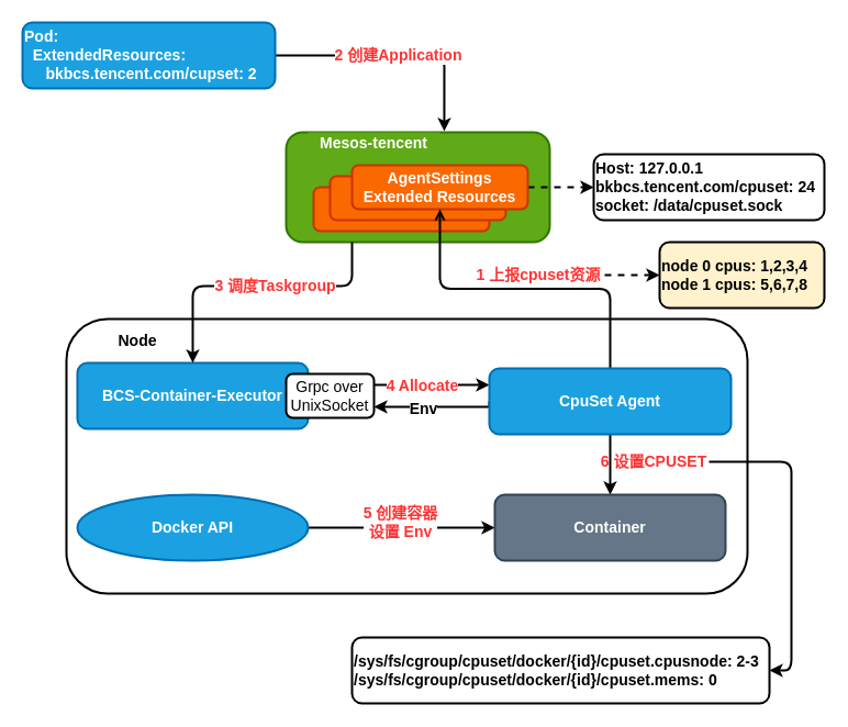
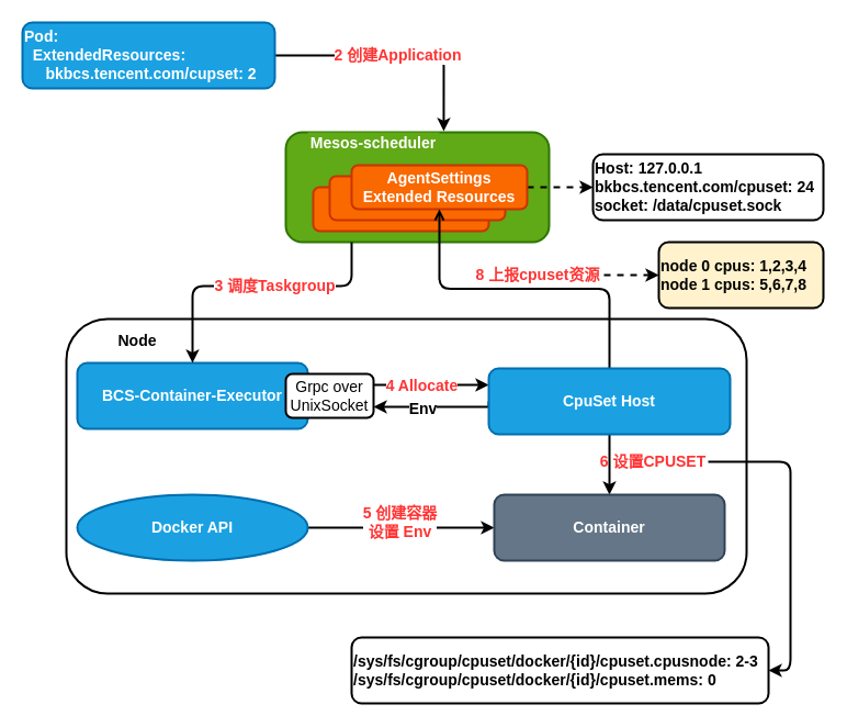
  <mxCell id="0" />
  <mxCell id="1" parent="0" />
  <mxCell id="2" value="2 创建Application" style="edgeStyle=orthogonalEdgeStyle;rounded=1;orthogonalLoop=1;jettySize=auto;html=1;exitX=1;exitY=0.5;exitDx=0;exitDy=0;entryX=1.033;entryY=-0.05;entryDx=0;entryDy=0;entryPerimeter=0;strokeWidth=2;fontSize=14;fontColor=#FF3333;fontStyle=1" edge="1" parent="1" source="3" target="5"><mxGeometry relative="1" as="geometry" /></mxCell>
  <mxCell id="3" value="Pod:&amp;nbsp;&lt;br style=&quot;font-size: 14px&quot;&gt;&amp;nbsp; ExtendedResources:&lt;br style=&quot;font-size: 14px&quot;&gt;&amp;nbsp; &amp;nbsp; &amp;nbsp;bkbcs.tencent.com/cupset: 2&amp;nbsp;&amp;nbsp;" style="rounded=1;whiteSpace=wrap;html=1;align=left;fontSize=14;fontStyle=1;strokeWidth=2;fillColor=#1ba1e2;strokeColor=#006EAF;fontColor=#ffffff;" vertex="1" parent="1"><mxGeometry x="20" y="20" width="230" height="60" as="geometry" /></mxCell>
  <mxCell id="4" value="" style="rounded=1;whiteSpace=wrap;html=1;strokeWidth=2;fontSize=14;fillColor=#60a917;strokeColor=#2D7600;fontColor=#ffffff;" vertex="1" parent="1"><mxGeometry x="260" y="120" width="240" height="100" as="geometry" /></mxCell>
- <mxCell id="5" value="Mesos-tencent" style="text;html=1;strokeColor=none;fillColor=#60a917;align=center;verticalAlign=middle;whiteSpace=wrap;rounded=0;fontSize=14;fontColor=#ffffff;fontStyle=1" vertex="1" parent="1"><mxGeometry x="280" y="120" width="120" height="20" as="geometry" /></mxCell>
+ <mxCell id="5" value="Mesos-scheduler" style="text;html=1;strokeColor=none;fillColor=#60a917;align=center;verticalAlign=middle;whiteSpace=wrap;rounded=0;fontSize=14;fontColor=#ffffff;fontStyle=1" vertex="1" parent="1"><mxGeometry x="280" y="120" width="120" height="20" as="geometry" /></mxCell>
  <mxCell id="6" value="" style="rounded=1;whiteSpace=wrap;html=1;strokeWidth=2;fontSize=14;fontColor=#ffffff;fontStyle=1;fillColor=#fa6800;strokeColor=#C73500;" vertex="1" parent="1"><mxGeometry x="285" y="170" width="160" height="40" as="geometry" /></mxCell>
  <mxCell id="7" value="" style="rounded=1;whiteSpace=wrap;html=1;strokeWidth=2;fontSize=14;fontColor=#ffffff;fontStyle=1;fillColor=#fa6800;strokeColor=#C73500;" vertex="1" parent="1"><mxGeometry x="300" y="160" width="160" height="40" as="geometry" /></mxCell>
  <mxCell id="8" style="edgeStyle=orthogonalEdgeStyle;rounded=0;orthogonalLoop=1;jettySize=auto;html=1;exitX=1;exitY=0.5;exitDx=0;exitDy=0;fontSize=14;fontColor=#000000;strokeWidth=2;dashed=1;" edge="1" parent="1" source="9"><mxGeometry relative="1" as="geometry"><mxPoint x="540" y="170" as="targetPoint" /></mxGeometry></mxCell>
  <mxCell id="9" value="AgentSettings&lt;br&gt;Extended Resources" style="rounded=1;whiteSpace=wrap;html=1;strokeWidth=2;fontSize=14;fontColor=#ffffff;fontStyle=1;fillColor=#fa6800;strokeColor=#C73500;" vertex="1" parent="1"><mxGeometry x="320" y="150" width="160" height="40" as="geometry" /></mxCell>
  <mxCell id="10" value="Host: 127.0.0.1&lt;br&gt;bkbcs.tencent.com/cpuset: 24&lt;br&gt;socket: /data/cpuset.sock" style="rounded=1;whiteSpace=wrap;html=1;strokeWidth=2;fontSize=14;fontColor=#000000;align=left;fontStyle=1" vertex="1" parent="1"><mxGeometry x="540" y="140" width="210" height="60" as="geometry" /></mxCell>
  <mxCell id="11" value="" style="rounded=1;whiteSpace=wrap;html=1;strokeWidth=2;fontSize=14;fontColor=#000000;align=left;" vertex="1" parent="1"><mxGeometry x="60" y="290" width="620" height="250" as="geometry" /></mxCell>
  <mxCell id="12" value="Node" style="text;html=1;strokeColor=none;fillColor=none;align=center;verticalAlign=middle;whiteSpace=wrap;rounded=0;fontSize=14;fontColor=#000000;fontStyle=1" vertex="1" parent="1"><mxGeometry x="105" y="300" width="40" height="20" as="geometry" /></mxCell>
  <mxCell id="13" value="BCS-Container-Executor" style="rounded=1;whiteSpace=wrap;html=1;align=center;fontSize=14;fontStyle=1;strokeWidth=2;fillColor=#1ba1e2;strokeColor=#006EAF;fontColor=#ffffff;" vertex="1" parent="1"><mxGeometry x="70" y="330" width="210" height="60" as="geometry" /></mxCell>
  <mxCell id="14" style="edgeStyle=orthogonalEdgeStyle;rounded=0;orthogonalLoop=1;jettySize=auto;html=1;exitX=1;exitY=0.25;exitDx=0;exitDy=0;entryX=0;entryY=0.25;entryDx=0;entryDy=0;strokeWidth=2;fontSize=14;fontColor=#000000;" edge="1" parent="1" source="16" target="21"><mxGeometry relative="1" as="geometry" /></mxCell>
  <mxCell id="15" value="4 Allocate" style="text;html=1;resizable=0;points=[];align=center;verticalAlign=middle;labelBackgroundColor=#ffffff;fontSize=14;fontColor=#FF3333;fontStyle=1" vertex="1" connectable="0" parent="14"><mxGeometry x="-0.181" relative="1" as="geometry"><mxPoint as="offset" /></mxGeometry></mxCell>
  <mxCell id="16" value="Grpc over&lt;br&gt;UnixSocket" style="rounded=1;whiteSpace=wrap;html=1;strokeWidth=2;fontSize=14;fontColor=#000000;align=center;" vertex="1" parent="1"><mxGeometry x="260" y="340" width="80" height="40" as="geometry" /></mxCell>
  <mxCell id="17" style="edgeStyle=orthogonalEdgeStyle;rounded=0;orthogonalLoop=1;jettySize=auto;html=1;exitX=0;exitY=0.5;exitDx=0;exitDy=0;entryX=1;entryY=0.75;entryDx=0;entryDy=0;strokeWidth=2;fontSize=14;fontColor=#000000;" edge="1" parent="1" source="21" target="16"><mxGeometry relative="1" as="geometry"><Array as="points"><mxPoint x="445" y="370" /></Array></mxGeometry></mxCell>
  <mxCell id="18" value="Env" style="text;html=1;resizable=0;points=[];align=center;verticalAlign=middle;labelBackgroundColor=#ffffff;fontSize=14;fontColor=#000000;fontStyle=1" vertex="1" connectable="0" parent="17"><mxGeometry x="0.2" y="1" relative="1" as="geometry"><mxPoint as="offset" /></mxGeometry></mxCell>
  <mxCell id="19" style="rounded=1;orthogonalLoop=1;jettySize=auto;html=1;exitX=0.5;exitY=0;exitDx=0;exitDy=0;strokeWidth=2;fontSize=14;fontColor=#000000;edgeStyle=orthogonalEdgeStyle;endArrow=open;" edge="1" parent="1" source="21" target="9"><mxGeometry relative="1" as="geometry" /></mxCell>
  <mxCell id="20" style="edgeStyle=orthogonalEdgeStyle;rounded=1;orthogonalLoop=1;jettySize=auto;html=1;exitX=0.5;exitY=1;exitDx=0;exitDy=0;strokeWidth=2;fontSize=14;fontColor=#FF3333;" edge="1" parent="1" source="21" target="28"><mxGeometry relative="1" as="geometry" /></mxCell>
- <mxCell id="21" value="CpuSet Agent" style="rounded=1;whiteSpace=wrap;html=1;align=center;fontSize=14;fontStyle=1;strokeWidth=2;fillColor=#1ba1e2;strokeColor=#006EAF;fontColor=#ffffff;" vertex="1" parent="1"><mxGeometry x="445" y="335" width="220" height="60" as="geometry" /></mxCell>
+ <mxCell id="21" value="CpuSet Host" style="rounded=1;whiteSpace=wrap;html=1;align=center;fontSize=14;fontStyle=1;strokeWidth=2;fillColor=#1ba1e2;strokeColor=#006EAF;fontColor=#ffffff;" vertex="1" parent="1"><mxGeometry x="445" y="335" width="220" height="60" as="geometry" /></mxCell>
  <mxCell id="22" style="edgeStyle=orthogonalEdgeStyle;rounded=1;orthogonalLoop=1;jettySize=auto;html=1;exitX=1;exitY=0.5;exitDx=0;exitDy=0;entryX=0;entryY=0.5;entryDx=0;entryDy=0;strokeWidth=2;fontSize=14;fontColor=#000000;dashed=1;" edge="1" parent="1" source="23" target="24"><mxGeometry relative="1" as="geometry" /></mxCell>
- <mxCell id="23" value="1 上报cpuset资源" style="text;html=1;strokeColor=none;fillColor=none;align=center;verticalAlign=middle;whiteSpace=wrap;rounded=0;fontSize=14;fontColor=#FF3333;fontStyle=1" vertex="1" parent="1"><mxGeometry x="430" y="240" width="120" height="20" as="geometry" /></mxCell>
+ <mxCell id="23" value="8 上报cpuset资源" style="text;html=1;strokeColor=none;fillColor=none;align=center;verticalAlign=middle;whiteSpace=wrap;rounded=0;fontSize=14;fontColor=#FF3333;fontStyle=1" vertex="1" parent="1"><mxGeometry x="430" y="240" width="120" height="20" as="geometry" /></mxCell>
  <mxCell id="24" value="node 0 cpus: 1,2,3,4&lt;br&gt;node 1 cpus: 5,6,7,8" style="rounded=1;whiteSpace=wrap;html=1;strokeWidth=2;fontSize=14;fontColor=#000000;align=left;fontStyle=1;fillColor=#fff2cc;" vertex="1" parent="1"><mxGeometry x="600" y="220" width="150" height="60" as="geometry" /></mxCell>
  <mxCell id="25" style="edgeStyle=orthogonalEdgeStyle;rounded=1;orthogonalLoop=1;jettySize=auto;html=1;exitX=1;exitY=0.5;exitDx=0;exitDy=0;entryX=0;entryY=0.5;entryDx=0;entryDy=0;strokeWidth=2;fontSize=14;fontColor=#000000;" edge="1" parent="1" source="27" target="28"><mxGeometry relative="1" as="geometry" /></mxCell>
  <mxCell id="26" value="5 创建容器&lt;br&gt;设置 Env" style="text;html=1;resizable=0;points=[];align=center;verticalAlign=middle;labelBackgroundColor=#ffffff;fontSize=14;fontColor=#FF3333;fontStyle=1" vertex="1" connectable="0" parent="25"><mxGeometry x="-0.785" relative="1" as="geometry"><mxPoint x="65" y="-6" as="offset" /></mxGeometry></mxCell>
  <mxCell id="27" value="Docker API" style="ellipse;whiteSpace=wrap;html=1;align=center;fontSize=14;fontStyle=1;strokeWidth=2;fillColor=#1ba1e2;strokeColor=#006EAF;fontColor=#ffffff;" vertex="1" parent="1"><mxGeometry x="70" y="450" width="210" height="60" as="geometry" /></mxCell>
  <mxCell id="28" value="Container" style="rounded=1;whiteSpace=wrap;html=1;align=center;fontSize=14;fontStyle=1;strokeWidth=2;fillColor=#647687;strokeColor=#314354;fontColor=#ffffff;" vertex="1" parent="1"><mxGeometry x="450" y="450" width="210" height="60" as="geometry" /></mxCell>
  <mxCell id="29" value="3 调度Taskgroup" style="edgeStyle=orthogonalEdgeStyle;rounded=1;orthogonalLoop=1;jettySize=auto;html=1;exitX=0.25;exitY=1;exitDx=0;exitDy=0;strokeWidth=2;fontSize=14;fontColor=#FF3333;fontStyle=1" edge="1" parent="1" source="4" target="13"><mxGeometry x="-0.137" relative="1" as="geometry"><Array as="points"><mxPoint x="320" y="260" /><mxPoint x="175" y="260" /></Array><mxPoint as="offset" /></mxGeometry></mxCell>
  <mxCell id="30" style="edgeStyle=orthogonalEdgeStyle;rounded=1;orthogonalLoop=1;jettySize=auto;html=1;strokeWidth=2;fontSize=14;fontColor=#FF3333;entryX=1;entryY=0.5;entryDx=0;entryDy=0;" edge="1" parent="1" source="31" target="32"><mxGeometry relative="1" as="geometry"><mxPoint x="760" y="650" as="targetPoint" /><Array as="points"><mxPoint x="720" y="420" /><mxPoint x="720" y="610" /></Array></mxGeometry></mxCell>
  <mxCell id="31" value="6 设置CPUSET" style="text;html=1;strokeColor=none;fillColor=none;align=center;verticalAlign=middle;whiteSpace=wrap;rounded=0;fontSize=14;fontColor=#FF3333;fontStyle=1" vertex="1" parent="1"><mxGeometry x="545" y="410" width="100" height="20" as="geometry" /></mxCell>
  <mxCell id="32" value="/sys/fs/cgroup/cpuset/docker/{id}/cpuset.cpusnode: 2-3&lt;br&gt;/sys/fs/cgroup/cpuset/docker/{id}/cpuset.mems: 0" style="rounded=1;whiteSpace=wrap;html=1;strokeWidth=2;fontSize=14;fontColor=#000000;align=left;fontStyle=1" vertex="1" parent="1"><mxGeometry x="320" y="580" width="380" height="60" as="geometry" /></mxCell>
